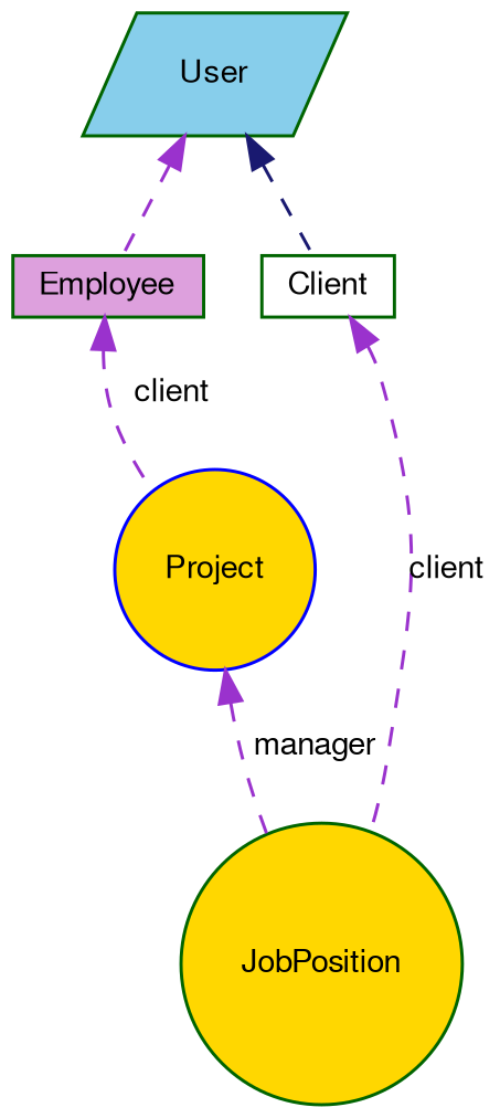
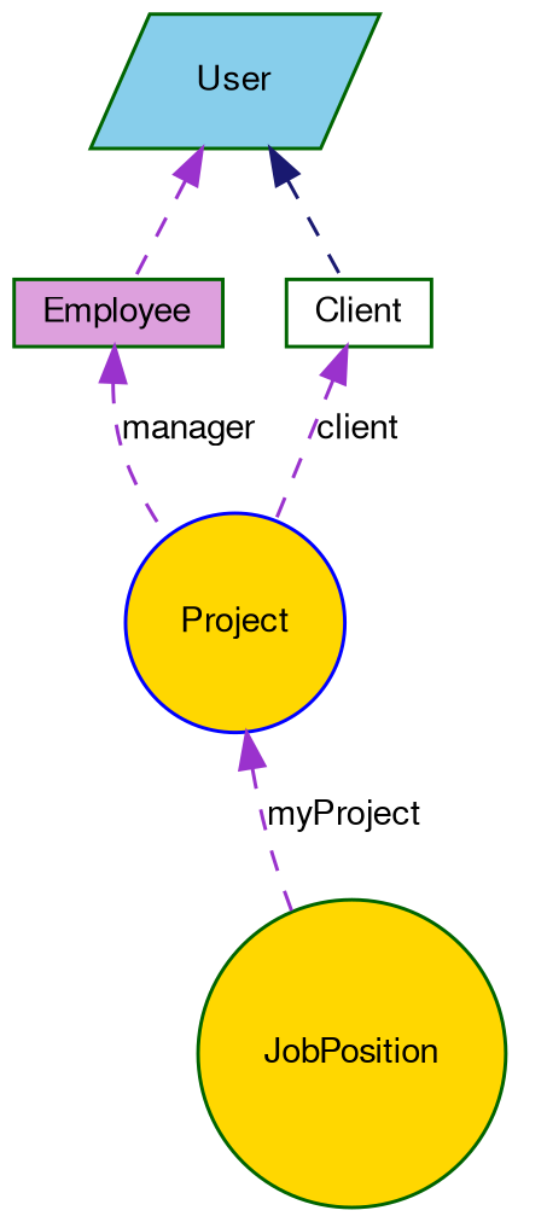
  digraph {
    node [color=darkgreen fillcolor=gold fontname=FreeSans fontsize=10 shape=box style=filled]
    edge [color=darkorchid3 dir=back fontname=FreeSans fontsize=10 labelfontname=FreeSans labelfontsize=10 style=dashed]
    n1 [fillcolor=plum fontcolor=black height=0.2 label=Employee width=0.4]
    n2 [color=blue height=0.2 label=Project shape=circle width=0.4]
    n3 [height=0.2 label=JobPosition shape=circle width=0.4]
    n4 [fillcolor=skyblue height=0.2 label=User shape=parallelogram width=0.4]
    n5 [fillcolor=white height=0.2 label=Client width=0.4]
-   n1 -> n2 [label=client]
-   n2 -> n3 [label=manager]
+   n1 -> n2 [label=manager]
+   n2 -> n3 [label=myProject]
    n4 -> n1
    n4 -> n5 [color=midnightblue]
-   n5 -> n3 [label=client]
+   n5 -> n2 [label=client]
  }
